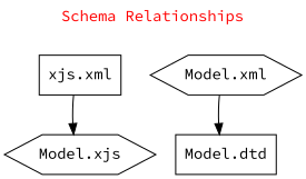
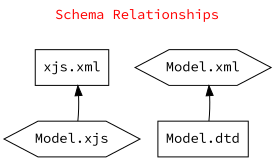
  digraph {
    fontcolor=red
    fontname="Source Code Pro"
    label="Schema Relationships"
    labelloc=t
    node [fontname="Source Code Pro" shape=box]
    edge [fontname="Source Code Pro"]
    n1 [label="xjs.xml"]
    "Model.xjs" [shape=hexagon]
    "Model.xml" [shape=hexagon]
    "Model.dtd"
-   n1 -> "Model.xjs"
-   "Model.xml" -> "Model.dtd"
+   "Model.xjs" -> n1
+   "Model.dtd" -> "Model.xml"
  }
